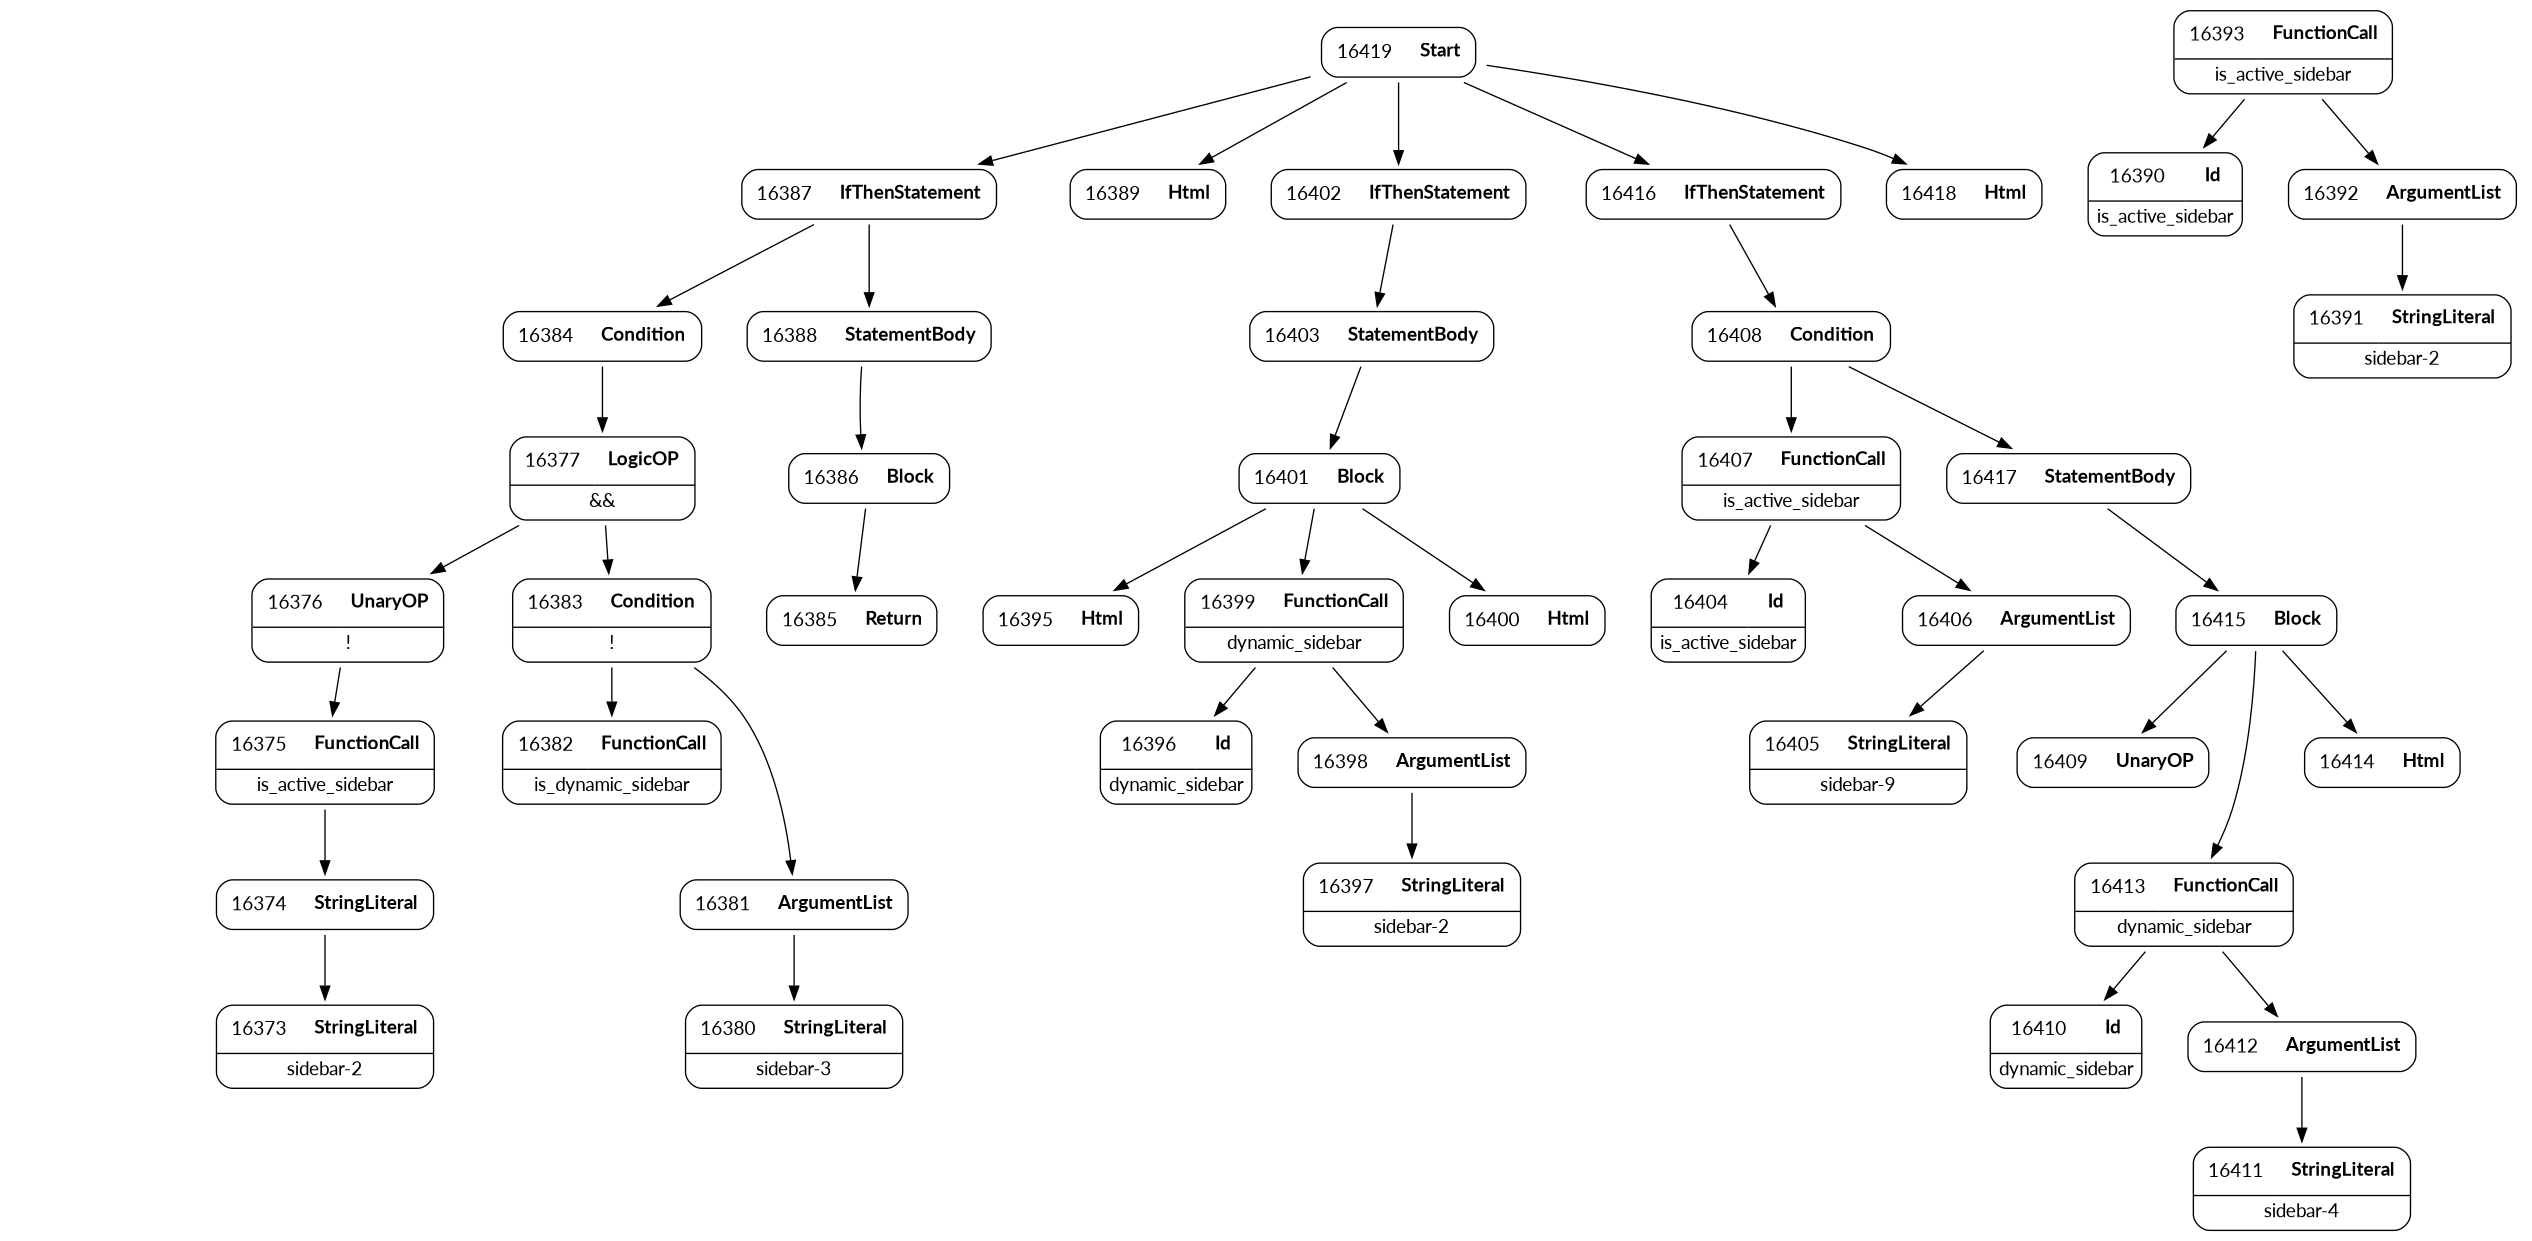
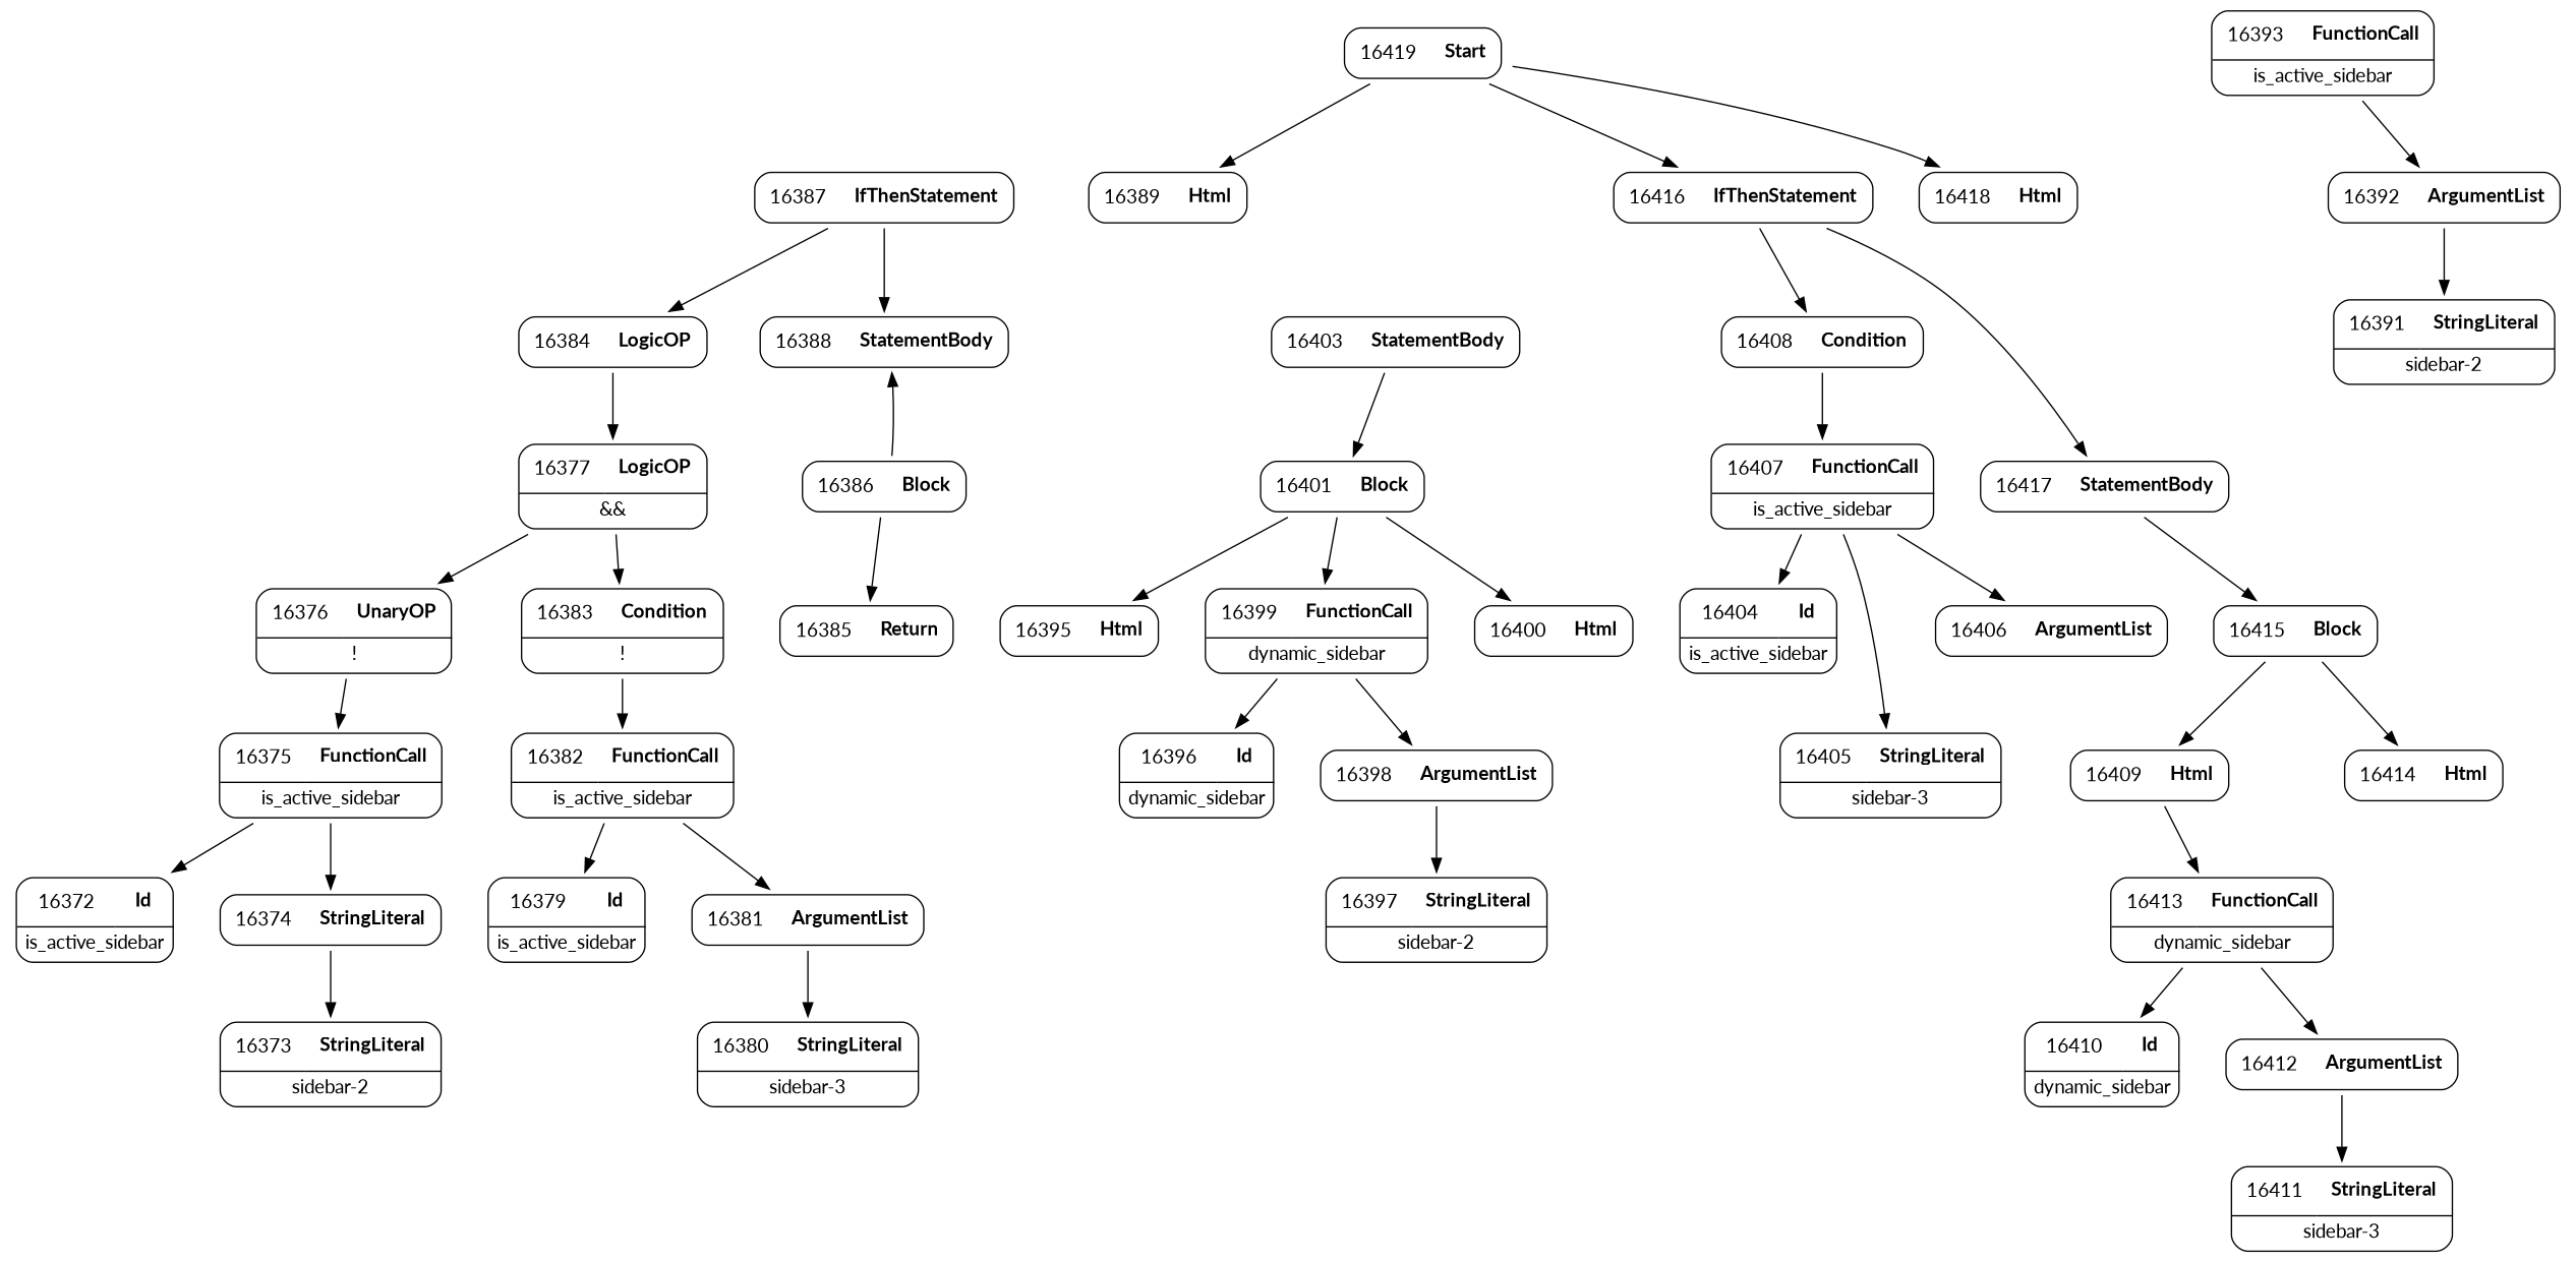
  digraph {
    fontname=Lato
    node [fontname=Lato shape=none]
    edge [fontname=Lato weight=2]
-   n1 [label=<<TABLE border='1' cellspacing='0' cellpadding='10' style='rounded' ><TR><TD border='0'>16384</TD><TD border='0'><B>Condition</B></TD></TR></TABLE>>]
+   n1 [label=<<TABLE border='1' cellspacing='0' cellpadding='10' style='rounded' ><TR><TD border='0'>16384</TD><TD border='0'><B>LogicOP</B></TD></TR></TABLE>>]
    n2 [label=<<TABLE border='1' cellspacing='0' cellpadding='10' style='rounded' ><TR><TD border='0'>16377</TD><TD border='0'><B>LogicOP</B></TD></TR><HR/><TR><TD border='0' cellpadding='5' colspan='2'>&amp;&amp;</TD></TR></TABLE>>]
    n3 [label=<<TABLE border='1' cellspacing='0' cellpadding='10' style='rounded' ><TR><TD border='0'>16376</TD><TD border='0'><B>UnaryOP</B></TD></TR><HR/><TR><TD border='0' cellpadding='5' colspan='2'>!</TD></TR></TABLE>>]
    n4 [label=<<TABLE border='1' cellspacing='0' cellpadding='10' style='rounded' ><TR><TD border='0'>16383</TD><TD border='0'><B>Condition</B></TD></TR><HR/><TR><TD border='0' cellpadding='5' colspan='2'>!</TD></TR></TABLE>>]
    n5 [label=<<TABLE border='1' cellspacing='0' cellpadding='10' style='rounded' ><TR><TD border='0'>16375</TD><TD border='0'><B>FunctionCall</B></TD></TR><HR/><TR><TD border='0' cellpadding='5' colspan='2'>is_active_sidebar</TD></TR></TABLE>>]
-   n6 [label=<<TABLE border='1' cellspacing='0' cellpadding='10' style='rounded' ><TR><TD border='0'>16382</TD><TD border='0'><B>FunctionCall</B></TD></TR><HR/><TR><TD border='0' cellpadding='5' colspan='2'>is_dynamic_sidebar</TD></TR></TABLE>>]
+   n6 [label=<<TABLE border='1' cellspacing='0' cellpadding='10' style='rounded' ><TR><TD border='0'>16382</TD><TD border='0'><B>FunctionCall</B></TD></TR><HR/><TR><TD border='0' cellpadding='5' colspan='2'>is_active_sidebar</TD></TR></TABLE>>]
    n7 [label=<<TABLE border='1' cellspacing='0' cellpadding='10' style='rounded' ><TR><TD border='0'>16385</TD><TD border='0'><B>Return</B></TD></TR></TABLE>>]
    n8 [label=<<TABLE border='1' cellspacing='0' cellpadding='10' style='rounded' ><TR><TD border='0'>16386</TD><TD border='0'><B>Block</B></TD></TR></TABLE>>]
    n9 [label=<<TABLE border='1' cellspacing='0' cellpadding='10' style='rounded' ><TR><TD border='0'>16387</TD><TD border='0'><B>IfThenStatement</B></TD></TR></TABLE>>]
    n10 [label=<<TABLE border='1' cellspacing='0' cellpadding='10' style='rounded' ><TR><TD border='0'>16388</TD><TD border='0'><B>StatementBody</B></TD></TR></TABLE>>]
    n11 [label=<<TABLE border='1' cellspacing='0' cellpadding='10' style='rounded' ><TR><TD border='0'>16389</TD><TD border='0'><B>Html</B></TD></TR></TABLE>>]
-   n12 [label=<<TABLE border='1' cellspacing='0' cellpadding='10' style='rounded' ><TR><TD border='0'>16390</TD><TD border='0'><B>Id</B></TD></TR><HR/><TR><TD border='0' cellpadding='5' colspan='2'>is_active_sidebar</TD></TR></TABLE>>]
    n13 [label=<<TABLE border='1' cellspacing='0' cellpadding='10' style='rounded' ><TR><TD border='0'>16391</TD><TD border='0'><B>StringLiteral</B></TD></TR><HR/><TR><TD border='0' cellpadding='5' colspan='2'>sidebar-2</TD></TR></TABLE>>]
    n14 [label=<<TABLE border='1' cellspacing='0' cellpadding='10' style='rounded' ><TR><TD border='0'>16392</TD><TD border='0'><B>ArgumentList</B></TD></TR></TABLE>>]
    n15 [label=<<TABLE border='1' cellspacing='0' cellpadding='10' style='rounded' ><TR><TD border='0'>16393</TD><TD border='0'><B>FunctionCall</B></TD></TR><HR/><TR><TD border='0' cellpadding='5' colspan='2'>is_active_sidebar</TD></TR></TABLE>>]
    n16 [label=<<TABLE border='1' cellspacing='0' cellpadding='10' style='rounded' ><TR><TD border='0'>16395</TD><TD border='0'><B>Html</B></TD></TR></TABLE>>]
    n17 [label=<<TABLE border='1' cellspacing='0' cellpadding='10' style='rounded' ><TR><TD border='0'>16396</TD><TD border='0'><B>Id</B></TD></TR><HR/><TR><TD border='0' cellpadding='5' colspan='2'>dynamic_sidebar</TD></TR></TABLE>>]
    n18 [label=<<TABLE border='1' cellspacing='0' cellpadding='10' style='rounded' ><TR><TD border='0'>16397</TD><TD border='0'><B>StringLiteral</B></TD></TR><HR/><TR><TD border='0' cellpadding='5' colspan='2'>sidebar-2</TD></TR></TABLE>>]
    n19 [label=<<TABLE border='1' cellspacing='0' cellpadding='10' style='rounded' ><TR><TD border='0'>16398</TD><TD border='0'><B>ArgumentList</B></TD></TR></TABLE>>]
    n20 [label=<<TABLE border='1' cellspacing='0' cellpadding='10' style='rounded' ><TR><TD border='0'>16399</TD><TD border='0'><B>FunctionCall</B></TD></TR><HR/><TR><TD border='0' cellpadding='5' colspan='2'>dynamic_sidebar</TD></TR></TABLE>>]
    n21 [label=<<TABLE border='1' cellspacing='0' cellpadding='10' style='rounded' ><TR><TD border='0'>16400</TD><TD border='0'><B>Html</B></TD></TR></TABLE>>]
    n22 [label=<<TABLE border='1' cellspacing='0' cellpadding='10' style='rounded' ><TR><TD border='0'>16401</TD><TD border='0'><B>Block</B></TD></TR></TABLE>>]
-   n23 [label=<<TABLE border='1' cellspacing='0' cellpadding='10' style='rounded' ><TR><TD border='0'>16402</TD><TD border='0'><B>IfThenStatement</B></TD></TR></TABLE>>]
    n24 [label=<<TABLE border='1' cellspacing='0' cellpadding='10' style='rounded' ><TR><TD border='0'>16403</TD><TD border='0'><B>StatementBody</B></TD></TR></TABLE>>]
    n25 [label=<<TABLE border='1' cellspacing='0' cellpadding='10' style='rounded' ><TR><TD border='0'>16404</TD><TD border='0'><B>Id</B></TD></TR><HR/><TR><TD border='0' cellpadding='5' colspan='2'>is_active_sidebar</TD></TR></TABLE>>]
-   n26 [label=<<TABLE border='1' cellspacing='0' cellpadding='10' style='rounded' ><TR><TD border='0'>16405</TD><TD border='0'><B>StringLiteral</B></TD></TR><HR/><TR><TD border='0' cellpadding='5' colspan='2'>sidebar-9</TD></TR></TABLE>>]
+   n26 [label=<<TABLE border='1' cellspacing='0' cellpadding='10' style='rounded' ><TR><TD border='0'>16405</TD><TD border='0'><B>StringLiteral</B></TD></TR><HR/><TR><TD border='0' cellpadding='5' colspan='2'>sidebar-3</TD></TR></TABLE>>]
    n27 [label=<<TABLE border='1' cellspacing='0' cellpadding='10' style='rounded' ><TR><TD border='0'>16406</TD><TD border='0'><B>ArgumentList</B></TD></TR></TABLE>>]
    n28 [label=<<TABLE border='1' cellspacing='0' cellpadding='10' style='rounded' ><TR><TD border='0'>16407</TD><TD border='0'><B>FunctionCall</B></TD></TR><HR/><TR><TD border='0' cellpadding='5' colspan='2'>is_active_sidebar</TD></TR></TABLE>>]
    n29 [label=<<TABLE border='1' cellspacing='0' cellpadding='10' style='rounded' ><TR><TD border='0'>16408</TD><TD border='0'><B>Condition</B></TD></TR></TABLE>>]
-   n30 [label=<<TABLE border='1' cellspacing='0' cellpadding='10' style='rounded' ><TR><TD border='0'>16409</TD><TD border='0'><B>UnaryOP</B></TD></TR></TABLE>>]
+   n30 [label=<<TABLE border='1' cellspacing='0' cellpadding='10' style='rounded' ><TR><TD border='0'>16409</TD><TD border='0'><B>Html</B></TD></TR></TABLE>>]
    n31 [label=<<TABLE border='1' cellspacing='0' cellpadding='10' style='rounded' ><TR><TD border='0'>16410</TD><TD border='0'><B>Id</B></TD></TR><HR/><TR><TD border='0' cellpadding='5' colspan='2'>dynamic_sidebar</TD></TR></TABLE>>]
-   n32 [label=<<TABLE border='1' cellspacing='0' cellpadding='10' style='rounded' ><TR><TD border='0'>16411</TD><TD border='0'><B>StringLiteral</B></TD></TR><HR/><TR><TD border='0' cellpadding='5' colspan='2'>sidebar-4</TD></TR></TABLE>>]
+   n32 [label=<<TABLE border='1' cellspacing='0' cellpadding='10' style='rounded' ><TR><TD border='0'>16411</TD><TD border='0'><B>StringLiteral</B></TD></TR><HR/><TR><TD border='0' cellpadding='5' colspan='2'>sidebar-3</TD></TR></TABLE>>]
    n33 [label=<<TABLE border='1' cellspacing='0' cellpadding='10' style='rounded' ><TR><TD border='0'>16412</TD><TD border='0'><B>ArgumentList</B></TD></TR></TABLE>>]
    n34 [label=<<TABLE border='1' cellspacing='0' cellpadding='10' style='rounded' ><TR><TD border='0'>16413</TD><TD border='0'><B>FunctionCall</B></TD></TR><HR/><TR><TD border='0' cellpadding='5' colspan='2'>dynamic_sidebar</TD></TR></TABLE>>]
    n35 [label=<<TABLE border='1' cellspacing='0' cellpadding='10' style='rounded' ><TR><TD border='0'>16414</TD><TD border='0'><B>Html</B></TD></TR></TABLE>>]
    n36 [label=<<TABLE border='1' cellspacing='0' cellpadding='10' style='rounded' ><TR><TD border='0'>16415</TD><TD border='0'><B>Block</B></TD></TR></TABLE>>]
    n37 [label=<<TABLE border='1' cellspacing='0' cellpadding='10' style='rounded' ><TR><TD border='0'>16416</TD><TD border='0'><B>IfThenStatement</B></TD></TR></TABLE>>]
    n38 [label=<<TABLE border='1' cellspacing='0' cellpadding='10' style='rounded' ><TR><TD border='0'>16417</TD><TD border='0'><B>StatementBody</B></TD></TR></TABLE>>]
    n39 [label=<<TABLE border='1' cellspacing='0' cellpadding='10' style='rounded' ><TR><TD border='0'>16418</TD><TD border='0'><B>Html</B></TD></TR></TABLE>>]
    n40 [label=<<TABLE border='1' cellspacing='0' cellpadding='10' style='rounded' ><TR><TD border='0'>16419</TD><TD border='0'><B>Start</B></TD></TR></TABLE>>]
+   n41 [label=<<TABLE border='1' cellspacing='0' cellpadding='10' style='rounded' ><TR><TD border='0'>16372</TD><TD border='0'><B>Id</B></TD></TR><HR/><TR><TD border='0' cellpadding='5' colspan='2'>is_active_sidebar</TD></TR></TABLE>>]
    n42 [label=<<TABLE border='1' cellspacing='0' cellpadding='10' style='rounded' ><TR><TD border='0'>16373</TD><TD border='0'><B>StringLiteral</B></TD></TR><HR/><TR><TD border='0' cellpadding='5' colspan='2'>sidebar-2</TD></TR></TABLE>>]
    n43 [label=<<TABLE border='1' cellspacing='0' cellpadding='10' style='rounded' ><TR><TD border='0'>16374</TD><TD border='0'><B>StringLiteral</B></TD></TR></TABLE>>]
+   n44 [label=<<TABLE border='1' cellspacing='0' cellpadding='10' style='rounded' ><TR><TD border='0'>16379</TD><TD border='0'><B>Id</B></TD></TR><HR/><TR><TD border='0' cellpadding='5' colspan='2'>is_active_sidebar</TD></TR></TABLE>>]
    n45 [label=<<TABLE border='1' cellspacing='0' cellpadding='10' style='rounded' ><TR><TD border='0'>16381</TD><TD border='0'><B>ArgumentList</B></TD></TR></TABLE>>]
    n46 [label=<<TABLE border='1' cellspacing='0' cellpadding='10' style='rounded' ><TR><TD border='0'>16380</TD><TD border='0'><B>StringLiteral</B></TD></TR><HR/><TR><TD border='0' cellpadding='5' colspan='2'>sidebar-3</TD></TR></TABLE>>]
    n1 -> n2
    n2 -> n3
    n2 -> n4
    n3 -> n5
    n4 -> n6
+   n5 -> n41
    n5 -> n43
-   n4 -> n45
+   n6 -> n44
+   n6 -> n45
    n8 -> n7
    n9 -> n1
    n9 -> n10
-   n10 -> n8
+   n8 -> n10
    n14 -> n13
-   n15 -> n12
    n15 -> n14
    n19 -> n18
    n20 -> n17
    n20 -> n19
    n22 -> n16
    n22 -> n20
    n22 -> n21
-   n23 -> n24
    n24 -> n22
-   n27 -> n26
+   n28 -> n26
    n28 -> n25
    n28 -> n27
    n29 -> n28
    n33 -> n32
    n34 -> n31
    n34 -> n33
    n36 -> n30
-   n36 -> n34
+   n30 -> n34
    n36 -> n35
    n37 -> n29
-   n29 -> n38
+   n37 -> n38
    n38 -> n36
-   n40 -> n9
    n40 -> n11
-   n40 -> n23
    n40 -> n37
    n40 -> n39
    n43 -> n42
    n45 -> n46
  }
